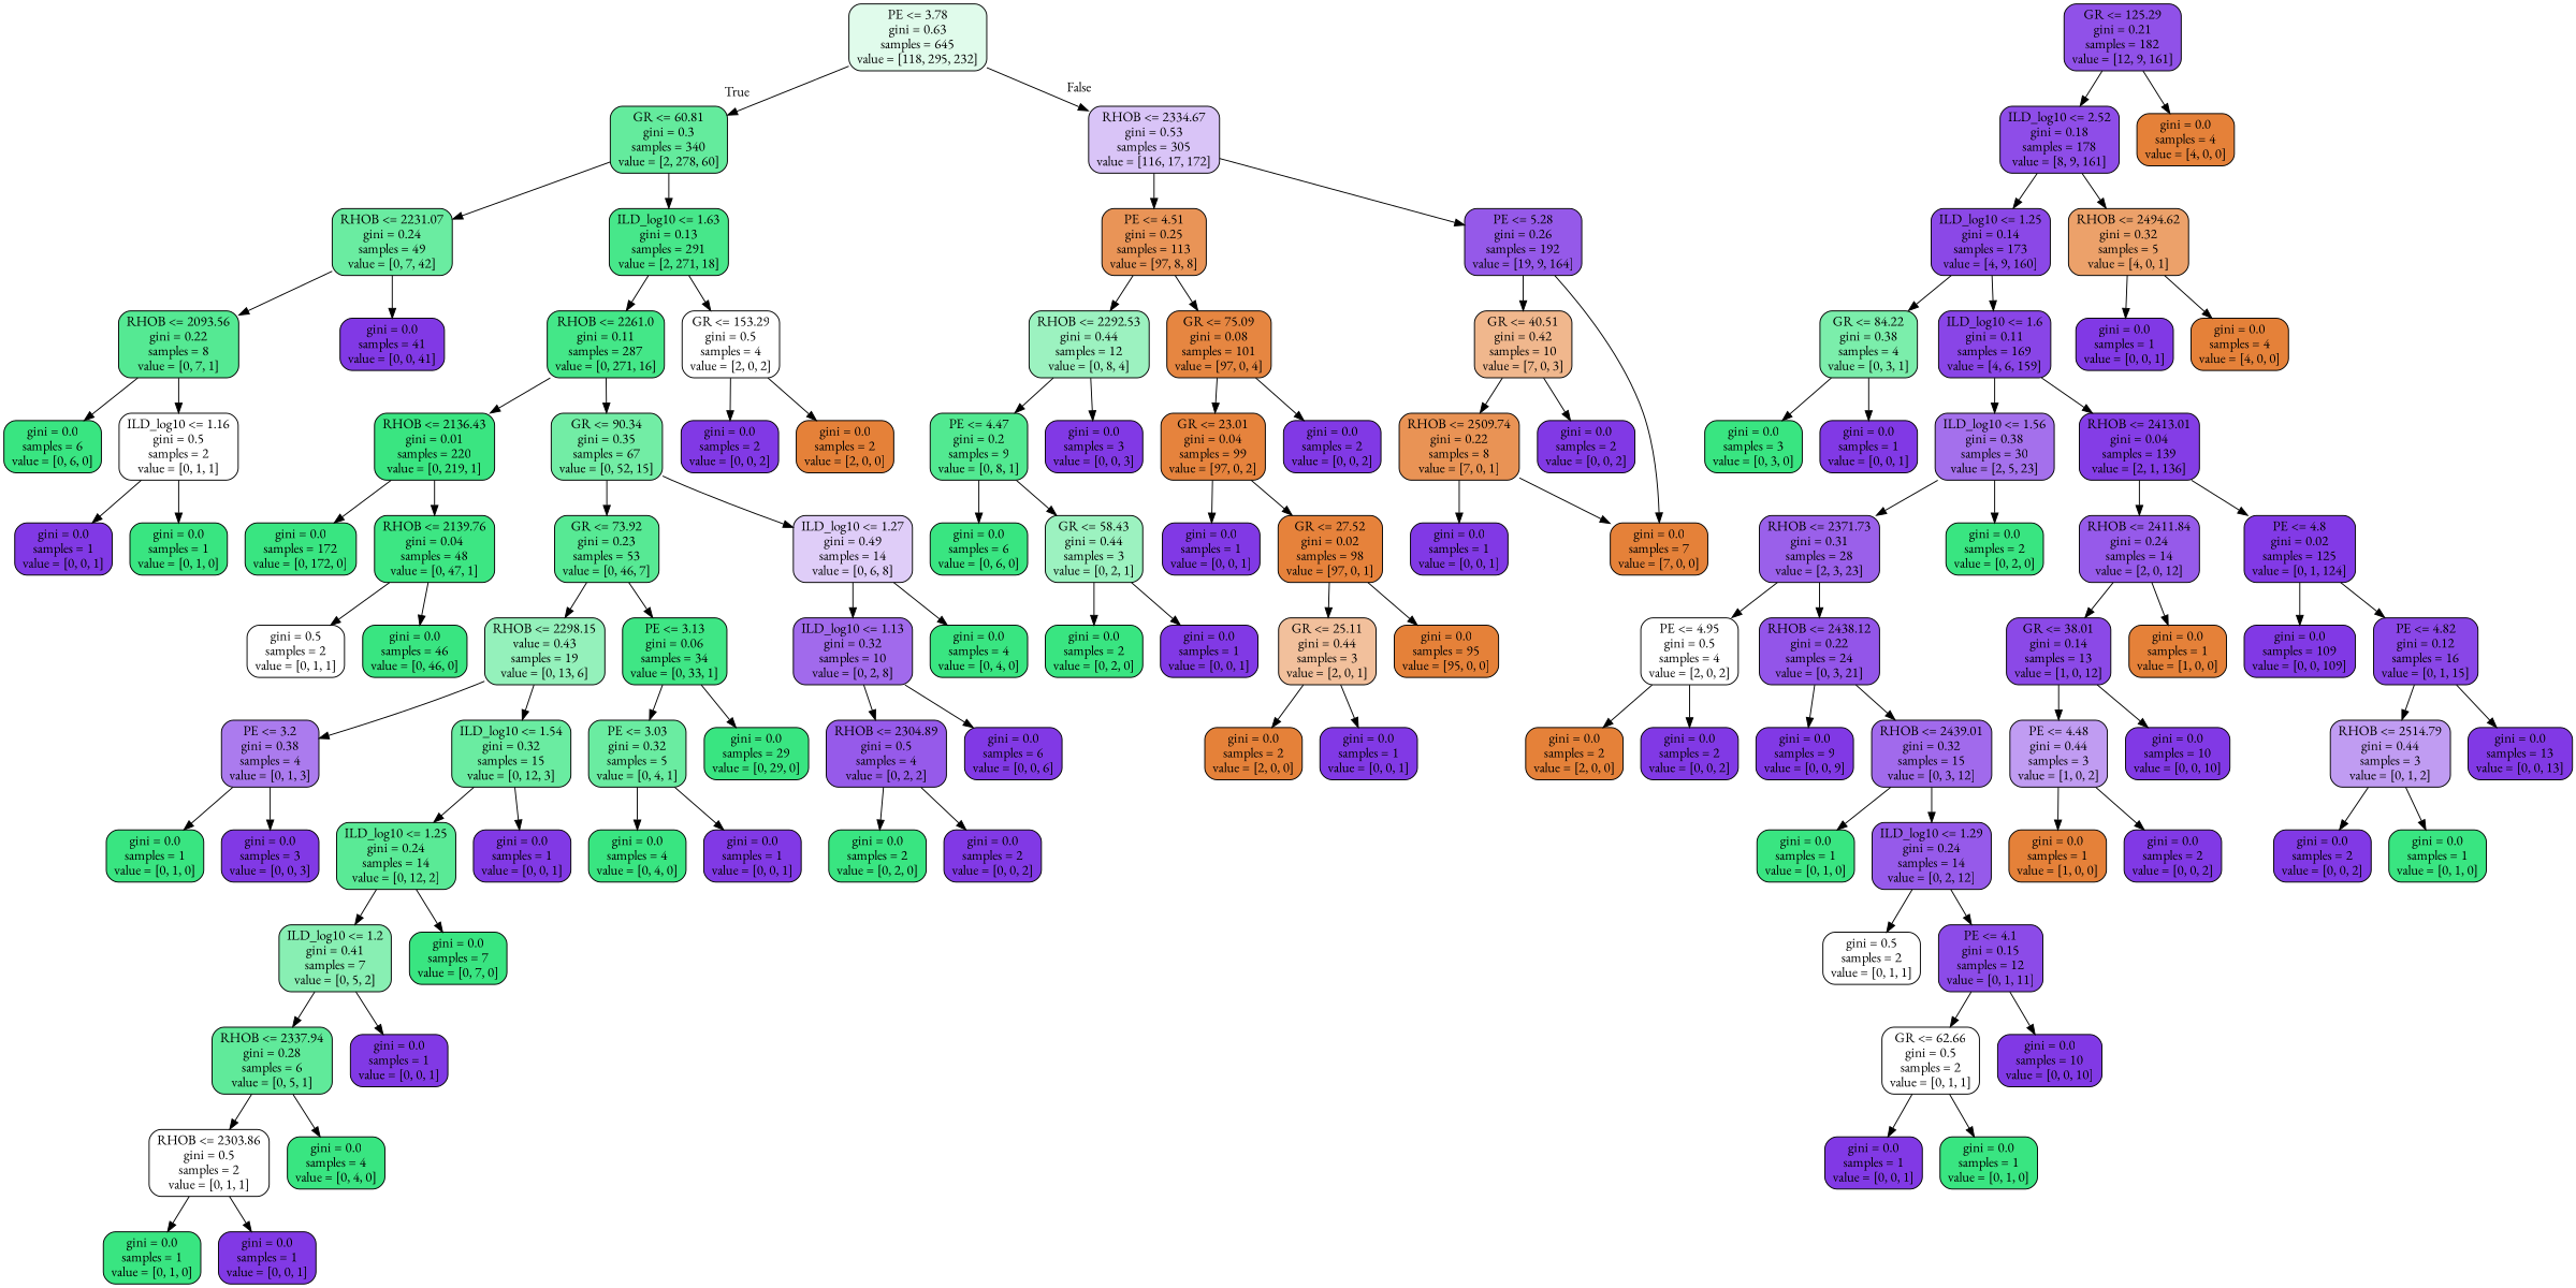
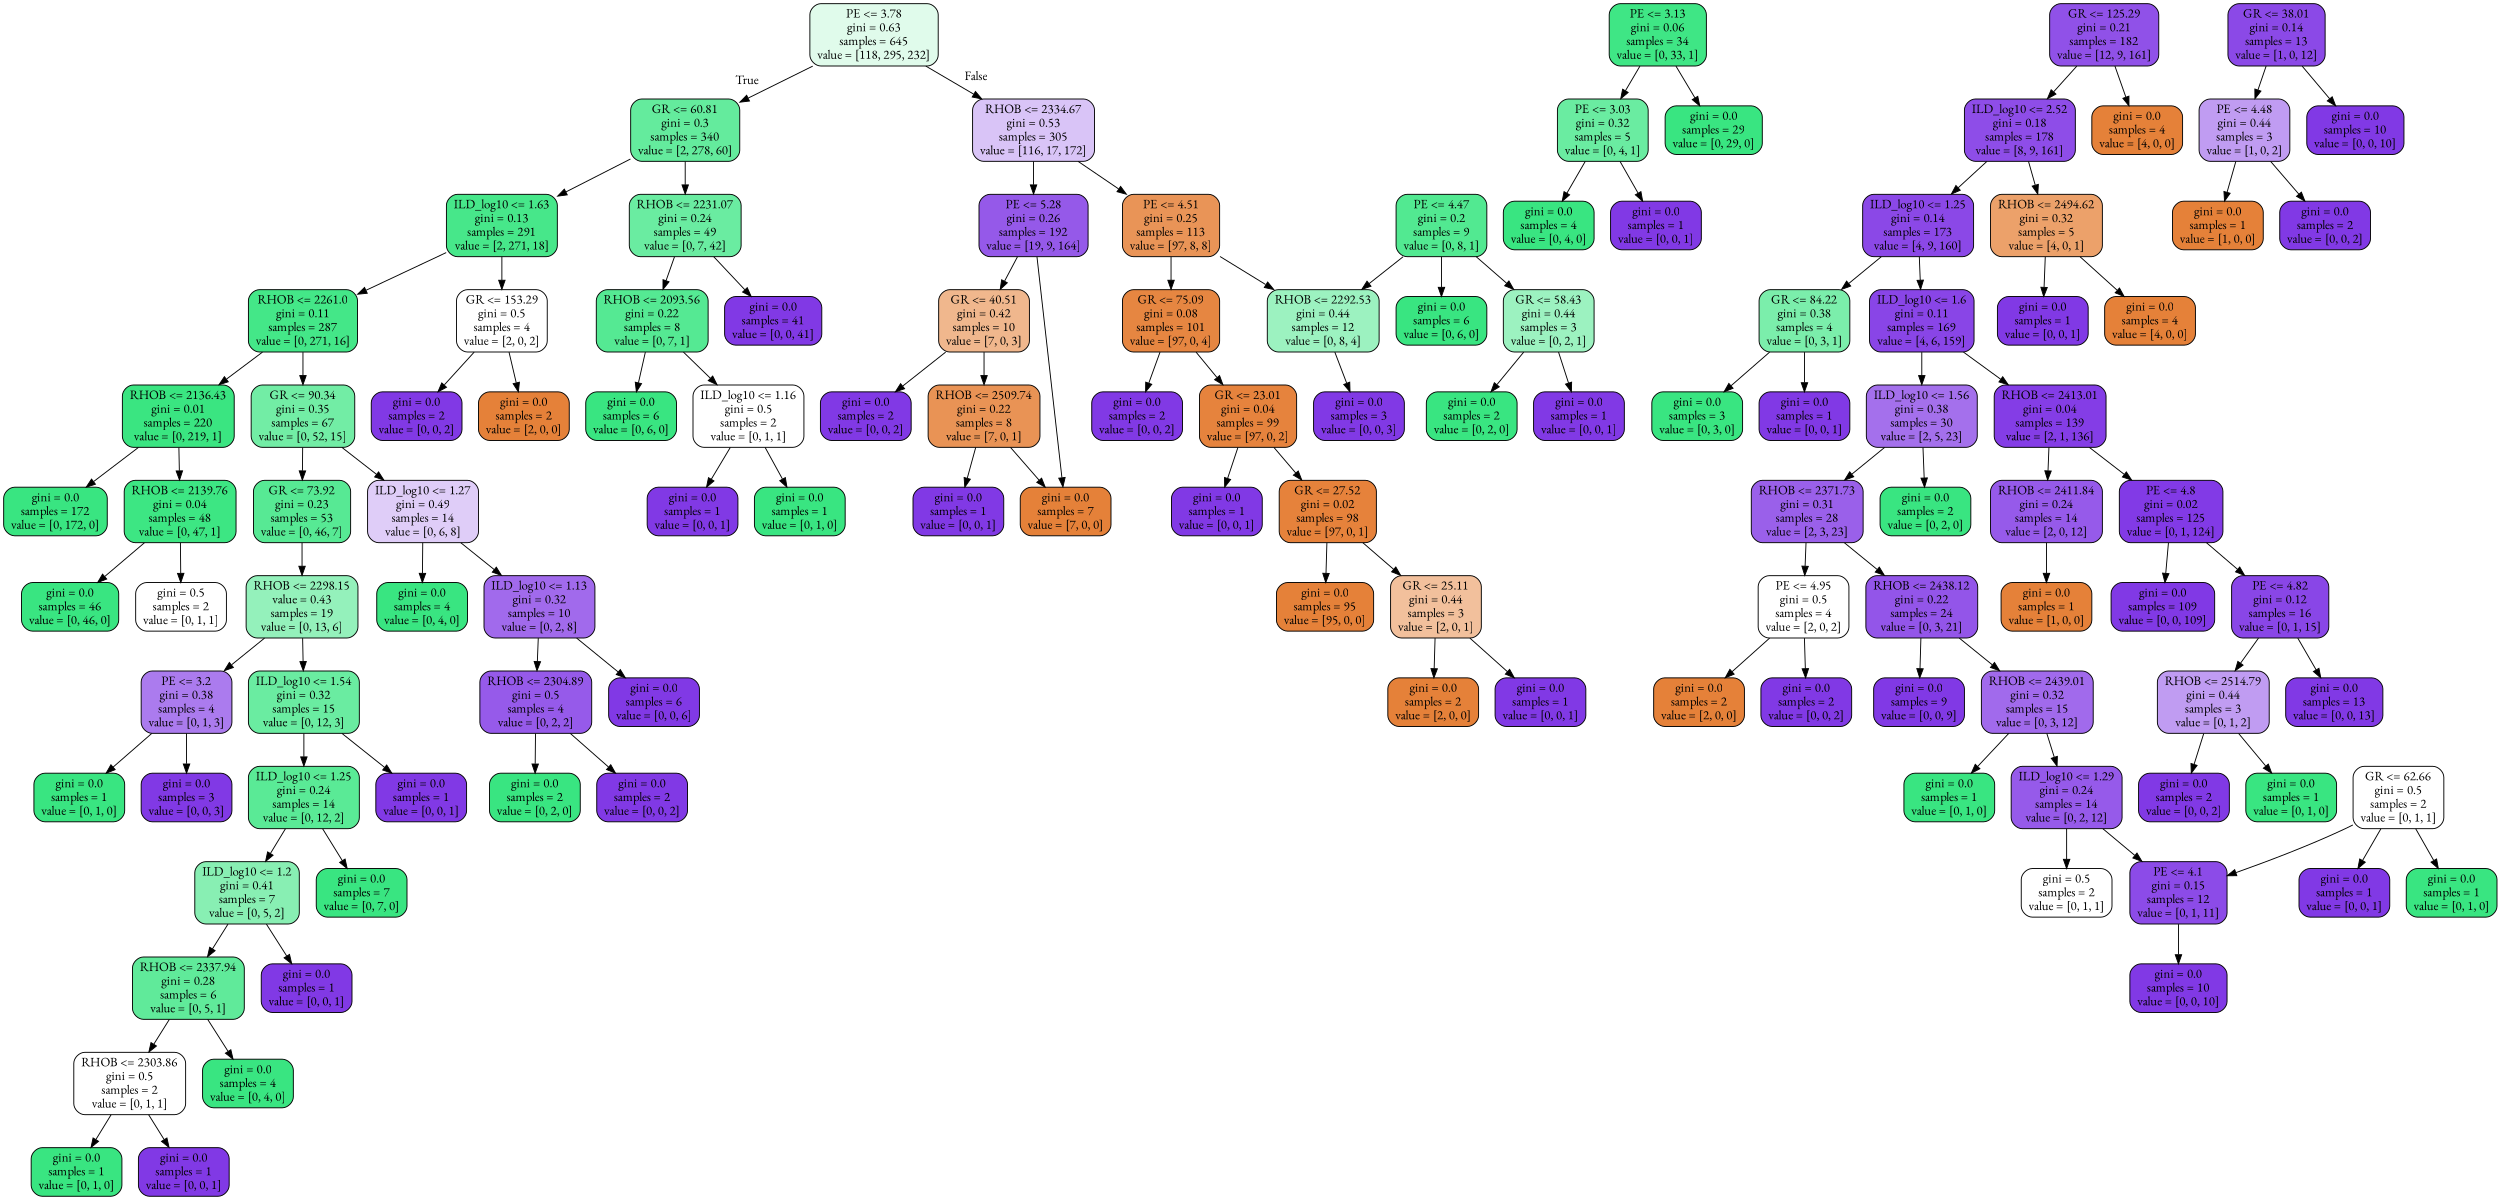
  digraph {
    fontname="EB Garamond"
    node [color=black fillcolor="#8139e5ff" fontname="EB Garamond" shape=box style="filled, rounded"]
    edge [fontname="EB Garamond"]
    n1 [fillcolor="#39e58127" label="PE <= 3.78\ngini = 0.63\nsamples = 645\nvalue = [118, 295, 232]"]
    n2 [fillcolor="#39e581c7" label="GR <= 60.81\ngini = 0.3\nsamples = 340\nvalue = [2, 278, 60]"]
    n3 [fillcolor="#8139e54c" label="RHOB <= 2334.67\ngini = 0.53\nsamples = 305\nvalue = [116, 17, 172]"]
    n4 [fillcolor="#39e581bf" label="RHOB <= 2231.07\ngini = 0.24\nsamples = 49\nvalue = [0, 7, 42]"]
    n5 [fillcolor="#39e581ec" label="ILD_log10 <= 1.63\ngini = 0.13\nsamples = 291\nvalue = [2, 271, 18]"]
    n6 [fillcolor="#e58139d8" label="PE <= 4.51\ngini = 0.25\nsamples = 113\nvalue = [97, 8, 8]"]
    n7 [fillcolor="#8139e5d6" label="PE <= 5.28\ngini = 0.26\nsamples = 192\nvalue = [19, 9, 164]"]
    n8 [fillcolor="#39e581db" label="RHOB <= 2093.56\ngini = 0.22\nsamples = 8\nvalue = [0, 7, 1]"]
    n9 [label="gini = 0.0\nsamples = 41\nvalue = [0, 0, 41]"]
    n10 [fillcolor="#39e581f0" label="RHOB <= 2261.0\ngini = 0.11\nsamples = 287\nvalue = [0, 271, 16]"]
    n11 [fillcolor="#e5813900" label="GR <= 153.29\ngini = 0.5\nsamples = 4\nvalue = [2, 0, 2]"]
    n12 [fillcolor="#39e581ff" label="gini = 0.0\nsamples = 6\nvalue = [0, 6, 0]"]
    n13 [fillcolor="#39e58100" label="ILD_log10 <= 1.16\ngini = 0.5\nsamples = 2\nvalue = [0, 1, 1]"]
    n14 [label="gini = 0.0\nsamples = 1\nvalue = [0, 0, 1]"]
    n15 [fillcolor="#39e581ff" label="gini = 0.0\nsamples = 1\nvalue = [0, 1, 0]"]
    n16 [fillcolor="#39e581fe" label="RHOB <= 2136.43\ngini = 0.01\nsamples = 220\nvalue = [0, 219, 1]"]
    n17 [fillcolor="#39e581b5" label="GR <= 90.34\ngini = 0.35\nsamples = 67\nvalue = [0, 52, 15]"]
    n18 [label="gini = 0.0\nsamples = 2\nvalue = [0, 0, 2]"]
    n19 [fillcolor="#e58139ff" label="gini = 0.0\nsamples = 2\nvalue = [2, 0, 0]"]
    n20 [fillcolor="#39e581ff" label="gini = 0.0\nsamples = 172\nvalue = [0, 172, 0]"]
    n21 [fillcolor="#39e581fa" label="RHOB <= 2139.76\ngini = 0.04\nsamples = 48\nvalue = [0, 47, 1]"]
    n22 [fillcolor="#39e581d8" label="GR <= 73.92\ngini = 0.23\nsamples = 53\nvalue = [0, 46, 7]"]
    n23 [fillcolor="#8139e540" label="ILD_log10 <= 1.27\ngini = 0.49\nsamples = 14\nvalue = [0, 6, 8]"]
    n24 [fillcolor="#39e58100" label="gini = 0.5\nsamples = 2\nvalue = [0, 1, 1]"]
    n25 [fillcolor="#39e581ff" label="gini = 0.0\nsamples = 46\nvalue = [0, 46, 0]"]
    n26 [fillcolor="#39e58189" label="RHOB <= 2298.15\nvalue = 0.43\nsamples = 19\nvalue = [0, 13, 6]"]
    n27 [fillcolor="#39e581f7" label="PE <= 3.13\ngini = 0.06\nsamples = 34\nvalue = [0, 33, 1]"]
    n28 [fillcolor="#8139e5bf" label="ILD_log10 <= 1.13\ngini = 0.32\nsamples = 10\nvalue = [0, 2, 8]"]
    n29 [fillcolor="#39e581ff" label="gini = 0.0\nsamples = 4\nvalue = [0, 4, 0]"]
    n30 [fillcolor="#8139e5aa" label="PE <= 3.2\ngini = 0.38\nsamples = 4\nvalue = [0, 1, 3]"]
    n31 [fillcolor="#39e581bf" label="ILD_log10 <= 1.54\ngini = 0.32\nsamples = 15\nvalue = [0, 12, 3]"]
    n32 [fillcolor="#39e581bf" label="PE <= 3.03\ngini = 0.32\nsamples = 5\nvalue = [0, 4, 1]"]
    n33 [fillcolor="#39e581ff" label="gini = 0.0\nsamples = 29\nvalue = [0, 29, 0]"]
    n34 [fillcolor="#39e581ff" label="gini = 0.0\nsamples = 1\nvalue = [0, 1, 0]"]
    n35 [label="gini = 0.0\nsamples = 3\nvalue = [0, 0, 3]"]
    n36 [fillcolor="#39e581d4" label="ILD_log10 <= 1.25\ngini = 0.24\nsamples = 14\nvalue = [0, 12, 2]"]
    n37 [label="gini = 0.0\nsamples = 1\nvalue = [0, 0, 1]"]
    n38 [fillcolor="#39e58199" label="ILD_log10 <= 1.2\ngini = 0.41\nsamples = 7\nvalue = [0, 5, 2]"]
    n39 [fillcolor="#39e581ff" label="gini = 0.0\nsamples = 7\nvalue = [0, 7, 0]"]
    n40 [fillcolor="#39e581cc" label="RHOB <= 2337.94\ngini = 0.28\nsamples = 6\nvalue = [0, 5, 1]"]
    n41 [label="gini = 0.0\nsamples = 1\nvalue = [0, 0, 1]"]
    n42 [fillcolor="#39e58100" label="RHOB <= 2303.86\ngini = 0.5\nsamples = 2\nvalue = [0, 1, 1]"]
    n43 [fillcolor="#39e581ff" label="gini = 0.0\nsamples = 4\nvalue = [0, 4, 0]"]
    n44 [fillcolor="#39e581ff" label="gini = 0.0\nsamples = 1\nvalue = [0, 1, 0]"]
    n45 [label="gini = 0.0\nsamples = 1\nvalue = [0, 0, 1]"]
    n46 [fillcolor="#39e581ff" label="gini = 0.0\nsamples = 4\nvalue = [0, 4, 0]"]
    n47 [label="gini = 0.0\nsamples = 1\nvalue = [0, 0, 1]"]
    n48 [fillcolor="#8139e5d4" label="RHOB <= 2304.89\ngini = 0.5\nsamples = 4\nvalue = [0, 2, 2]"]
    n49 [label="gini = 0.0\nsamples = 6\nvalue = [0, 0, 6]"]
    n50 [fillcolor="#39e581ff" label="gini = 0.0\nsamples = 2\nvalue = [0, 2, 0]"]
    n51 [label="gini = 0.0\nsamples = 2\nvalue = [0, 0, 2]"]
    n52 [fillcolor="#39e5817f" label="RHOB <= 2292.53\ngini = 0.44\nsamples = 12\nvalue = [0, 8, 4]"]
    n53 [fillcolor="#e58139f4" label="GR <= 75.09\ngini = 0.08\nsamples = 101\nvalue = [97, 0, 4]"]
    n54 [fillcolor="#e5813992" label="GR <= 40.51\ngini = 0.42\nsamples = 10\nvalue = [7, 0, 3]"]
    n55 [fillcolor="#e58139ff" label="gini = 0.0\nsamples = 7\nvalue = [7, 0, 0]"]
    n56 [fillcolor="#39e581df" label="PE <= 4.47\ngini = 0.2\nsamples = 9\nvalue = [0, 8, 1]"]
    n57 [label="gini = 0.0\nsamples = 3\nvalue = [0, 0, 3]"]
    n58 [fillcolor="#e58139fa" label="GR <= 23.01\ngini = 0.04\nsamples = 99\nvalue = [97, 0, 2]"]
    n59 [label="gini = 0.0\nsamples = 2\nvalue = [0, 0, 2]"]
    n60 [fillcolor="#39e581ff" label="gini = 0.0\nsamples = 6\nvalue = [0, 6, 0]"]
    n61 [fillcolor="#39e5817f" label="GR <= 58.43\ngini = 0.44\nsamples = 3\nvalue = [0, 2, 1]"]
    n62 [fillcolor="#39e581ff" label="gini = 0.0\nsamples = 2\nvalue = [0, 2, 0]"]
    n63 [label="gini = 0.0\nsamples = 1\nvalue = [0, 0, 1]"]
    n64 [label="gini = 0.0\nsamples = 1\nvalue = [0, 0, 1]"]
    n65 [fillcolor="#e58139fc" label="GR <= 27.52\ngini = 0.02\nsamples = 98\nvalue = [97, 0, 1]"]
    n66 [fillcolor="#e581397f" label="GR <= 25.11\ngini = 0.44\nsamples = 3\nvalue = [2, 0, 1]"]
    n67 [fillcolor="#e58139ff" label="gini = 0.0\nsamples = 95\nvalue = [95, 0, 0]"]
    n68 [fillcolor="#e58139ff" label="gini = 0.0\nsamples = 2\nvalue = [2, 0, 0]"]
    n69 [label="gini = 0.0\nsamples = 1\nvalue = [0, 0, 1]"]
    n70 [fillcolor="#8139e5e0" label="GR <= 125.29\ngini = 0.21\nsamples = 182\nvalue = [12, 9, 161]"]
    n71 [fillcolor="#8139e5e5" label="ILD_log10 <= 2.52\ngini = 0.18\nsamples = 178\nvalue = [8, 9, 161]"]
    n72 [fillcolor="#e58139ff" label="gini = 0.0\nsamples = 4\nvalue = [4, 0, 0]"]
    n73 [fillcolor="#e58139db" label="RHOB <= 2509.74\ngini = 0.22\nsamples = 8\nvalue = [7, 0, 1]"]
    n74 [label="gini = 0.0\nsamples = 2\nvalue = [0, 0, 2]"]
    n75 [fillcolor="#8139e5eb" label="ILD_log10 <= 1.25\ngini = 0.14\nsamples = 173\nvalue = [4, 9, 160]"]
    n76 [fillcolor="#e58139bf" label="RHOB <= 2494.62\ngini = 0.32\nsamples = 5\nvalue = [4, 0, 1]"]
    n77 [fillcolor="#39e581aa" label="GR <= 84.22\ngini = 0.38\nsamples = 4\nvalue = [0, 3, 1]"]
    n78 [fillcolor="#8139e5ef" label="ILD_log10 <= 1.6\ngini = 0.11\nsamples = 169\nvalue = [4, 6, 159]"]
    n79 [label="gini = 0.0\nsamples = 1\nvalue = [0, 0, 1]"]
    n80 [fillcolor="#e58139ff" label="gini = 0.0\nsamples = 4\nvalue = [4, 0, 0]"]
    n81 [fillcolor="#39e581ff" label="gini = 0.0\nsamples = 3\nvalue = [0, 3, 0]"]
    n82 [label="gini = 0.0\nsamples = 1\nvalue = [0, 0, 1]"]
    n83 [fillcolor="#8139e5b8" label="ILD_log10 <= 1.56\ngini = 0.38\nsamples = 30\nvalue = [2, 5, 23]"]
    n84 [fillcolor="#8139e5f9" label="RHOB <= 2413.01\ngini = 0.04\nsamples = 139\nvalue = [2, 1, 136]"]
    n85 [fillcolor="#8139e5cc" label="RHOB <= 2371.73\ngini = 0.31\nsamples = 28\nvalue = [2, 3, 23]"]
    n86 [fillcolor="#39e581ff" label="gini = 0.0\nsamples = 2\nvalue = [0, 2, 0]"]
    n87 [fillcolor="#8139e5d4" label="RHOB <= 2411.84\ngini = 0.24\nsamples = 14\nvalue = [2, 0, 12]"]
    n88 [fillcolor="#8139e5fd" label="PE <= 4.8\ngini = 0.02\nsamples = 125\nvalue = [0, 1, 124]"]
    n89 [fillcolor="#e5813900" label="PE <= 4.95\ngini = 0.5\nsamples = 4\nvalue = [2, 0, 2]"]
    n90 [fillcolor="#8139e5db" label="RHOB <= 2438.12\ngini = 0.22\nsamples = 24\nvalue = [0, 3, 21]"]
    n91 [fillcolor="#e58139ff" label="gini = 0.0\nsamples = 2\nvalue = [2, 0, 0]"]
    n92 [label="gini = 0.0\nsamples = 2\nvalue = [0, 0, 2]"]
    n93 [label="gini = 0.0\nsamples = 9\nvalue = [0, 0, 9]"]
    n94 [fillcolor="#8139e5bf" label="RHOB <= 2439.01\ngini = 0.32\nsamples = 15\nvalue = [0, 3, 12]"]
    n95 [fillcolor="#39e581ff" label="gini = 0.0\nsamples = 1\nvalue = [0, 1, 0]"]
    n96 [fillcolor="#8139e5d4" label="ILD_log10 <= 1.29\ngini = 0.24\nsamples = 14\nvalue = [0, 2, 12]"]
    n97 [fillcolor="#39e58100" label="gini = 0.5\nsamples = 2\nvalue = [0, 1, 1]"]
    n98 [fillcolor="#8139e5e8" label="PE <= 4.1\ngini = 0.15\nsamples = 12\nvalue = [0, 1, 11]"]
    n99 [fillcolor="#39e58100" label="GR <= 62.66\ngini = 0.5\nsamples = 2\nvalue = [0, 1, 1]"]
    n100 [label="gini = 0.0\nsamples = 10\nvalue = [0, 0, 10]"]
    n101 [label="gini = 0.0\nsamples = 1\nvalue = [0, 0, 1]"]
    n102 [fillcolor="#39e581ff" label="gini = 0.0\nsamples = 1\nvalue = [0, 1, 0]"]
    n103 [fillcolor="#8139e5ea" label="GR <= 38.01\ngini = 0.14\nsamples = 13\nvalue = [1, 0, 12]"]
    n104 [fillcolor="#e58139ff" label="gini = 0.0\nsamples = 1\nvalue = [1, 0, 0]"]
    n105 [label="gini = 0.0\nsamples = 109\nvalue = [0, 0, 109]"]
    n106 [fillcolor="#8139e5ee" label="PE <= 4.82\ngini = 0.12\nsamples = 16\nvalue = [0, 1, 15]"]
    n107 [fillcolor="#8139e57f" label="PE <= 4.48\ngini = 0.44\nsamples = 3\nvalue = [1, 0, 2]"]
    n108 [label="gini = 0.0\nsamples = 10\nvalue = [0, 0, 10]"]
    n109 [fillcolor="#e58139ff" label="gini = 0.0\nsamples = 1\nvalue = [1, 0, 0]"]
    n110 [label="gini = 0.0\nsamples = 2\nvalue = [0, 0, 2]"]
    n111 [fillcolor="#8139e57f" label="RHOB <= 2514.79\ngini = 0.44\nsamples = 3\nvalue = [0, 1, 2]"]
    n112 [label="gini = 0.0\nsamples = 13\nvalue = [0, 0, 13]"]
    n113 [label="gini = 0.0\nsamples = 2\nvalue = [0, 0, 2]"]
    n114 [fillcolor="#39e581ff" label="gini = 0.0\nsamples = 1\nvalue = [0, 1, 0]"]
    n115 [label="gini = 0.0\nsamples = 1\nvalue = [0, 0, 1]"]
    n1 -> n2 [headlabel=True labelangle=45 labeldistance=2.5]
    n1 -> n3 [headlabel=False labelangle=-45 labeldistance=2.5]
    n2 -> n4
    n2 -> n5
    n3 -> n6
    n3 -> n7
    n4 -> n8
    n4 -> n9
    n5 -> n10
    n5 -> n11
    n6 -> n52
    n6 -> n53
    n7 -> n54
    n7 -> n55
    n8 -> n12
    n8 -> n13
    n10 -> n16
    n10 -> n17
    n11 -> n18
    n11 -> n19
    n13 -> n14
    n13 -> n15
    n16 -> n20
    n16 -> n21
    n17 -> n22
    n17 -> n23
    n21 -> n24
    n21 -> n25
    n22 -> n26
-   n22 -> n27
    n23 -> n28
    n23 -> n29
    n26 -> n30
    n26 -> n31
    n27 -> n32
    n27 -> n33
    n28 -> n48
    n28 -> n49
    n30 -> n34
    n30 -> n35
    n31 -> n36
    n31 -> n37
    n32 -> n46
    n32 -> n47
    n36 -> n38
    n36 -> n39
    n38 -> n40
    n38 -> n41
    n40 -> n42
    n40 -> n43
    n42 -> n44
    n42 -> n45
    n48 -> n50
    n48 -> n51
-   n52 -> n56
+   n56 -> n52
    n52 -> n57
    n53 -> n58
    n53 -> n59
    n54 -> n73
    n54 -> n74
    n56 -> n60
    n56 -> n61
    n58 -> n64
    n58 -> n65
    n61 -> n62
    n61 -> n63
    n65 -> n66
    n65 -> n67
    n66 -> n68
    n66 -> n69
    n70 -> n71
    n70 -> n72
    n71 -> n75
    n71 -> n76
    n73 -> n55
    n73 -> n115
    n75 -> n77
    n75 -> n78
    n76 -> n79
    n76 -> n80
    n77 -> n81
    n77 -> n82
    n78 -> n83
    n78 -> n84
    n83 -> n85
    n83 -> n86
    n84 -> n87
    n84 -> n88
    n85 -> n89
    n85 -> n90
-   n87 -> n103
    n87 -> n104
    n88 -> n105
    n88 -> n106
    n89 -> n91
    n89 -> n92
    n90 -> n93
    n90 -> n94
    n94 -> n95
    n94 -> n96
    n96 -> n97
    n96 -> n98
-   n98 -> n99
+   n99 -> n98
    n98 -> n100
    n99 -> n101
    n99 -> n102
    n103 -> n107
    n103 -> n108
    n106 -> n111
    n106 -> n112
    n107 -> n109
    n107 -> n110
    n111 -> n113
    n111 -> n114
  }
